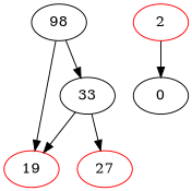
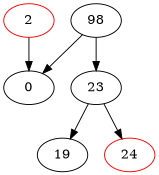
  digraph {
    node [color=black]
    n1 [label=98]
    0
-   23 [label=33]
-   19 [color=red]
-   24 [color=red label=27]
+   23
+   19
+   24 [color=red]
    2 [color=red]
-   n1 -> 19
+   n1 -> 0
    n1 -> 23
    23 -> 19
    23 -> 24
    2 -> 0
  }
